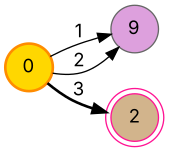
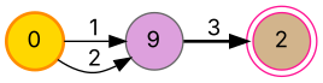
  digraph {
    fontname=Inter
    nodesep=0.25
    rankdir=LR
    ranksep=0.4
    node [fontname=Inter fontsize=14 shape=circle style="solid,filled"]
    edge [fontname=Inter fontsize=14 style=solid]
    n1 [color=darkorange fillcolor=gold label=0 style="bold,filled"]
    n2 [color=gray40 fillcolor=plum label=9]
    n3 [color=deeppink fillcolor=tan label=2 shape=doublecircle]
    n1 -> n2 [label=1]
    n1 -> n2 [label=2]
-   n1 -> n3 [label=3 style=bold]
+   n2 -> n3 [label=3 style=bold]
  }
